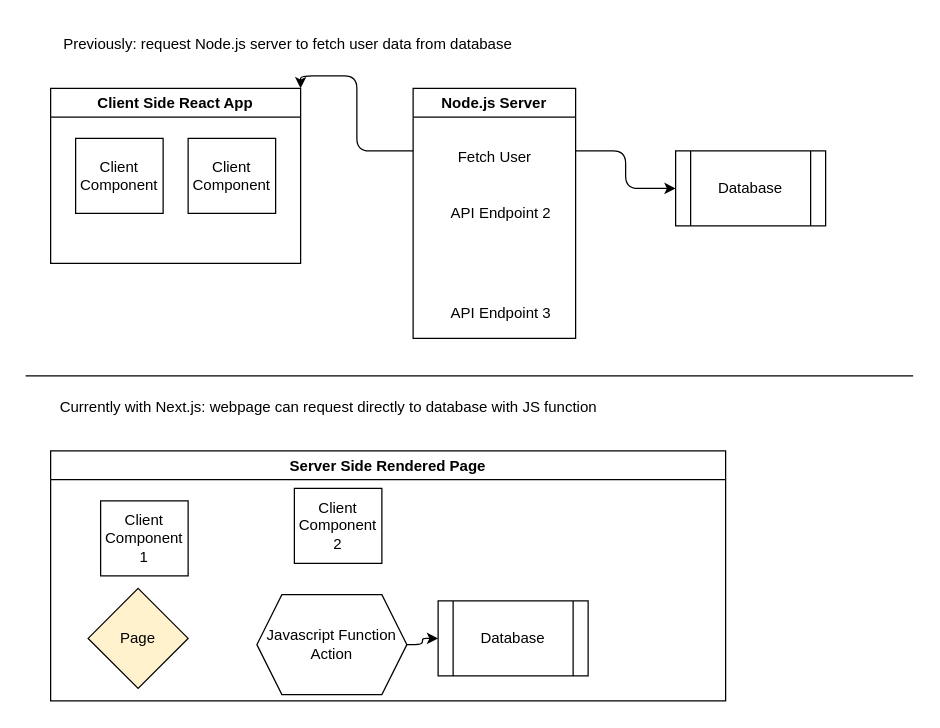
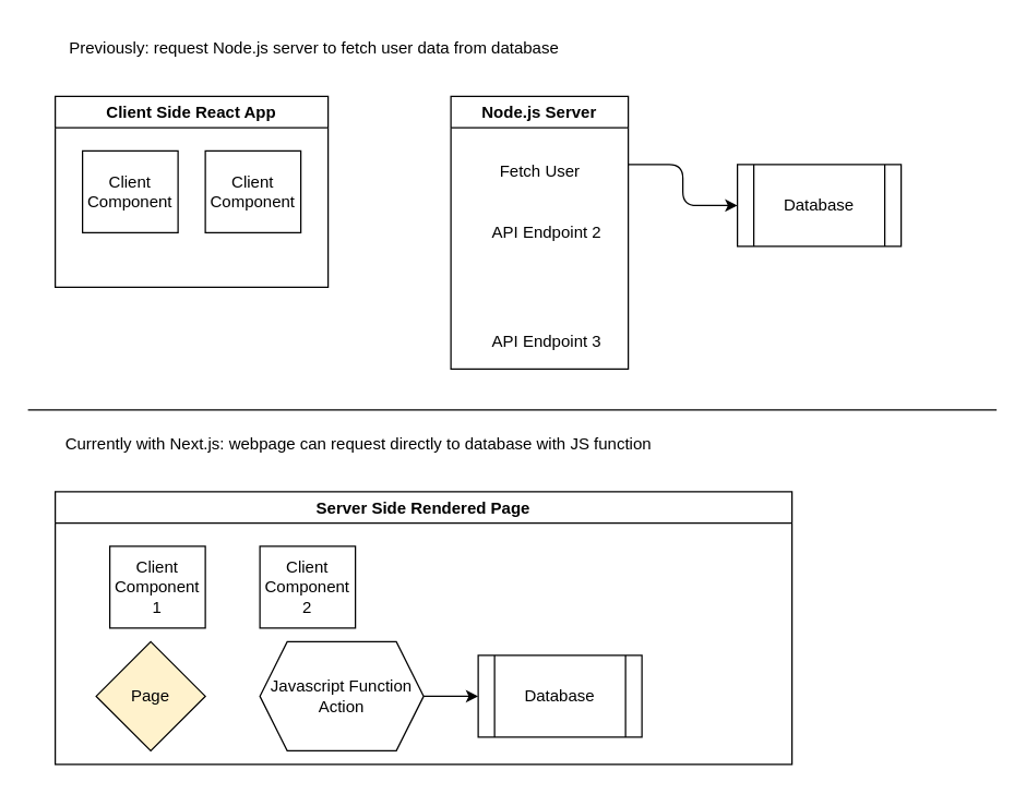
  <mxCell id="0" />
  <mxCell id="1" parent="0" />
  <mxCell id="2" value="Server Side Rendered Page" style="swimlane;" vertex="1" parent="1"><mxGeometry x="40" y="360" width="540" height="200" as="geometry" /></mxCell>
  <mxCell id="3" value="Client Component 1" style="whiteSpace=wrap;html=1;" vertex="1" parent="2"><mxGeometry x="40" y="40" width="70" height="60" as="geometry" /></mxCell>
- <mxCell id="4" value="Client Component 2" style="whiteSpace=wrap;html=1;" vertex="1" parent="2"><mxGeometry x="195" y="30" width="70" height="60" as="geometry" /></mxCell>
+ <mxCell id="4" value="Client Component 2" style="whiteSpace=wrap;html=1;" vertex="1" parent="2"><mxGeometry x="150" y="40" width="70" height="60" as="geometry" /></mxCell>
  <mxCell id="5" value="Page" style="rhombus;whiteSpace=wrap;html=1;fillColor=#fff2cc;" vertex="1" parent="2"><mxGeometry x="30" y="110" width="80" height="80" as="geometry" /></mxCell>
- <mxCell id="6" value="Javascript Function Action" style="shape=hexagon;perimeter=hexagonPerimeter2;whiteSpace=wrap;html=1;fixedSize=1;" vertex="1" parent="2"><mxGeometry x="165" y="115" width="120" height="80" as="geometry" /></mxCell>
+ <mxCell id="6" value="Javascript Function Action" style="shape=hexagon;perimeter=hexagonPerimeter2;whiteSpace=wrap;html=1;fixedSize=1;" vertex="1" parent="2"><mxGeometry x="150" y="110" width="120" height="80" as="geometry" /></mxCell>
  <mxCell id="7" value="Database" style="shape=process;whiteSpace=wrap;html=1;backgroundOutline=1;" vertex="1" parent="2"><mxGeometry x="310" y="120" width="120" height="60" as="geometry" /></mxCell>
  <mxCell id="8" style="edgeStyle=orthogonalEdgeStyle;html=1;exitX=1;exitY=0.5;exitDx=0;exitDy=0;entryX=0;entryY=0.5;entryDx=0;entryDy=0;" edge="1" parent="2" source="6" target="7"><mxGeometry relative="1" as="geometry" /></mxCell>
  <mxCell id="9" value="Previously: request Node.js server to fetch user data from database" style="text;html=1;strokeColor=none;fillColor=none;align=center;verticalAlign=middle;whiteSpace=wrap;rounded=0;" vertex="1" parent="1"><mxGeometry x="40" y="20" width="380" height="30" as="geometry" /></mxCell>
  <mxCell id="10" style="edgeStyle=orthogonalEdgeStyle;html=1;exitX=1;exitY=0.25;exitDx=0;exitDy=0;entryX=0;entryY=0.5;entryDx=0;entryDy=0;" edge="1" parent="1" source="12" target="19"><mxGeometry relative="1" as="geometry" /></mxCell>
- <mxCell id="11" style="edgeStyle=orthogonalEdgeStyle;html=1;exitX=0;exitY=0.25;exitDx=0;exitDy=0;entryX=1;entryY=0;entryDx=0;entryDy=0;" edge="1" parent="1" source="12" target="16"><mxGeometry relative="1" as="geometry" /></mxCell>
  <mxCell id="12" value="Node.js Server" style="swimlane;" vertex="1" parent="1"><mxGeometry x="330" y="70" width="130" height="200" as="geometry" /></mxCell>
  <mxCell id="13" value="Fetch User" style="text;html=1;align=center;verticalAlign=middle;resizable=0;points=[];autosize=1;strokeColor=none;fillColor=none;" vertex="1" parent="12"><mxGeometry x="25" y="40" width="80" height="30" as="geometry" /></mxCell>
  <mxCell id="14" value="API Endpoint 2" style="text;html=1;align=center;verticalAlign=middle;resizable=0;points=[];autosize=1;strokeColor=none;fillColor=none;" vertex="1" parent="12"><mxGeometry x="20" y="85" width="100" height="30" as="geometry" /></mxCell>
  <mxCell id="15" value="API Endpoint 3" style="text;html=1;align=center;verticalAlign=middle;resizable=0;points=[];autosize=1;strokeColor=none;fillColor=none;" vertex="1" parent="12"><mxGeometry x="20" y="165" width="100" height="30" as="geometry" /></mxCell>
  <mxCell id="16" value="Client Side React App" style="swimlane;" vertex="1" parent="1"><mxGeometry x="40" y="70" width="200" height="140" as="geometry" /></mxCell>
  <mxCell id="17" value="Client Component" style="whiteSpace=wrap;html=1;" vertex="1" parent="16"><mxGeometry x="20" y="40" width="70" height="60" as="geometry" /></mxCell>
  <mxCell id="18" value="Client Component" style="whiteSpace=wrap;html=1;" vertex="1" parent="16"><mxGeometry x="110" y="40" width="70" height="60" as="geometry" /></mxCell>
  <mxCell id="19" value="Database" style="shape=process;whiteSpace=wrap;html=1;backgroundOutline=1;" vertex="1" parent="1"><mxGeometry x="540" y="120" width="120" height="60" as="geometry" /></mxCell>
  <mxCell id="20" value="Currently with Next.js: webpage can request directly to database with JS function" style="text;html=1;strokeColor=none;fillColor=none;align=center;verticalAlign=middle;whiteSpace=wrap;rounded=0;" vertex="1" parent="1"><mxGeometry x="30" y="310" width="465" height="30" as="geometry" /></mxCell>
  <mxCell id="21" value="" style="endArrow=none;html=1;" edge="1" parent="1"><mxGeometry width="50" height="50" relative="1" as="geometry"><mxPoint x="20" y="300" as="sourcePoint" /><mxPoint x="730" y="300" as="targetPoint" /></mxGeometry></mxCell>
